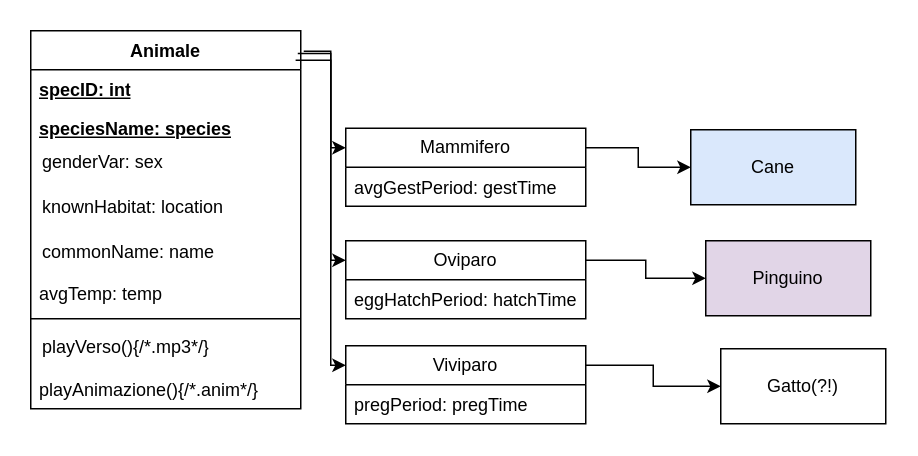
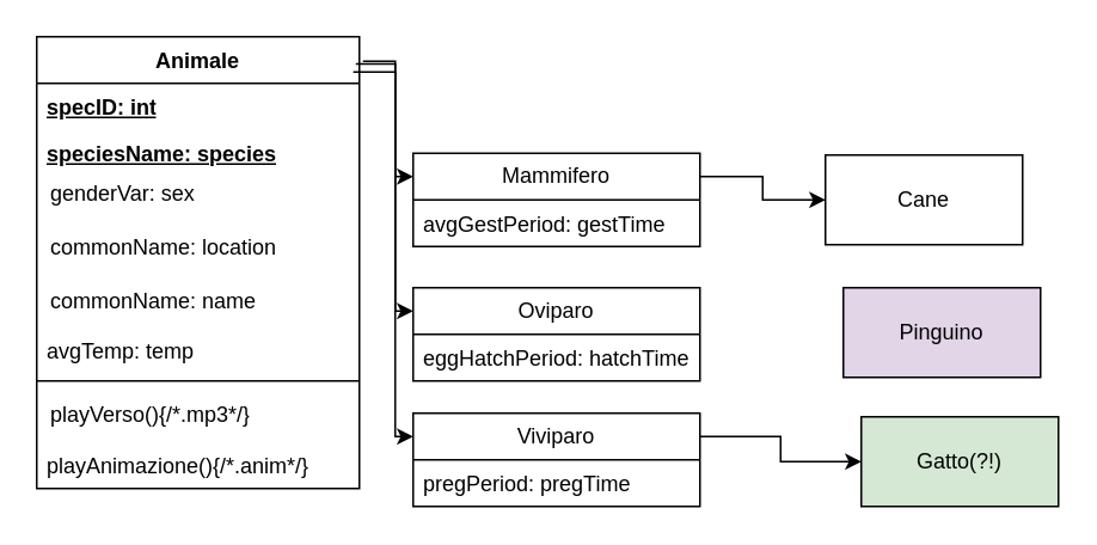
  <mxCell id="0" />
  <mxCell id="1" parent="0" />
  <mxCell id="2" style="edgeStyle=orthogonalEdgeStyle;rounded=0;orthogonalLoop=1;jettySize=auto;html=1;entryX=0;entryY=0.25;entryDx=0;entryDy=0;exitX=1.011;exitY=0.054;exitDx=0;exitDy=0;exitPerimeter=0;" edge="1" parent="1" source="3" target="18"><mxGeometry relative="1" as="geometry" /></mxCell>
  <mxCell id="3" value="Animale" style="swimlane;fontStyle=1;align=center;verticalAlign=top;childLayout=stackLayout;horizontal=1;startSize=26;horizontalStack=0;resizeParent=1;resizeParentMax=0;resizeLast=0;collapsible=1;marginBottom=0;whiteSpace=wrap;html=1;" vertex="1" parent="1"><mxGeometry x="20" y="20" width="180" height="252" as="geometry" /></mxCell>
  <mxCell id="4" value="" style="group" vertex="1" connectable="0" parent="3"><mxGeometry y="26" width="180" height="162" as="geometry" /></mxCell>
  <mxCell id="5" value="" style="group" vertex="1" connectable="0" parent="4"><mxGeometry width="180" height="52" as="geometry" /></mxCell>
  <mxCell id="6" value="&lt;span style=&quot;font-weight: 700; text-decoration-line: underline;&quot;&gt;specID: int&lt;/span&gt;" style="text;strokeColor=none;fillColor=none;align=left;verticalAlign=top;spacingLeft=4;spacingRight=4;overflow=hidden;rotatable=0;points=[[0,0.5],[1,0.5]];portConstraint=eastwest;whiteSpace=wrap;html=1;" vertex="1" parent="5"><mxGeometry width="160" height="26" as="geometry" /></mxCell>
  <mxCell id="7" value="&lt;span style=&quot;font-weight: 700; text-decoration-line: underline;&quot;&gt;speciesName: species&lt;/span&gt;" style="text;strokeColor=none;fillColor=none;align=left;verticalAlign=top;spacingLeft=4;spacingRight=4;overflow=hidden;rotatable=0;points=[[0,0.5],[1,0.5]];portConstraint=eastwest;whiteSpace=wrap;html=1;" vertex="1" parent="5"><mxGeometry y="26" width="160" height="26" as="geometry" /></mxCell>
  <mxCell id="8" value="" style="group" vertex="1" connectable="0" parent="4"><mxGeometry y="47" width="180" height="115" as="geometry" /></mxCell>
  <mxCell id="9" value="genderVar: sex" style="shape=partialRectangle;connectable=0;fillColor=none;top=0;left=0;bottom=0;right=0;align=left;spacingLeft=6;overflow=hidden;whiteSpace=wrap;html=1;" vertex="1" parent="8"><mxGeometry width="160" height="30" as="geometry"><mxRectangle width="150" height="30" as="alternateBounds" /></mxGeometry></mxCell>
- <mxCell id="10" value="knownHabitat: location" style="shape=partialRectangle;connectable=0;fillColor=none;top=0;left=0;bottom=0;right=0;align=left;spacingLeft=6;overflow=hidden;whiteSpace=wrap;html=1;" vertex="1" parent="8"><mxGeometry y="30" width="160" height="30" as="geometry"><mxRectangle width="150" height="30" as="alternateBounds" /></mxGeometry></mxCell>
+ <mxCell id="10" value="commonName: location" style="shape=partialRectangle;connectable=0;fillColor=none;top=0;left=0;bottom=0;right=0;align=left;spacingLeft=6;overflow=hidden;whiteSpace=wrap;html=1;" vertex="1" parent="8"><mxGeometry y="30" width="160" height="30" as="geometry"><mxRectangle width="150" height="30" as="alternateBounds" /></mxGeometry></mxCell>
  <mxCell id="11" value="commonName: name" style="shape=partialRectangle;connectable=0;fillColor=none;top=0;left=0;bottom=0;right=0;align=left;spacingLeft=6;overflow=hidden;whiteSpace=wrap;html=1;" vertex="1" parent="8"><mxGeometry y="60" width="160" height="29" as="geometry"><mxRectangle width="150" height="30" as="alternateBounds" /></mxGeometry></mxCell>
  <mxCell id="12" value="avgTemp: temp" style="text;strokeColor=none;fillColor=none;align=left;verticalAlign=top;spacingLeft=4;spacingRight=4;overflow=hidden;rotatable=0;points=[[0,0.5],[1,0.5]];portConstraint=eastwest;whiteSpace=wrap;html=1;" vertex="1" parent="8"><mxGeometry y="89" width="160" height="26" as="geometry" /></mxCell>
  <mxCell id="13" value="" style="line;strokeWidth=1;fillColor=none;align=left;verticalAlign=middle;spacingTop=-1;spacingLeft=3;spacingRight=3;rotatable=0;labelPosition=right;points=[];portConstraint=eastwest;strokeColor=inherit;" vertex="1" parent="3"><mxGeometry y="188" width="180" height="8" as="geometry" /></mxCell>
  <mxCell id="14" value="" style="group" vertex="1" connectable="0" parent="3"><mxGeometry y="196" width="180" height="56" as="geometry" /></mxCell>
  <mxCell id="15" value="playVerso(){/*.mp3*/}" style="shape=partialRectangle;connectable=0;fillColor=none;top=0;left=0;bottom=0;right=0;align=left;spacingLeft=6;overflow=hidden;whiteSpace=wrap;html=1;" vertex="1" parent="14"><mxGeometry width="160" height="30" as="geometry"><mxRectangle width="150" height="30" as="alternateBounds" /></mxGeometry></mxCell>
  <mxCell id="16" value="playAnimazione(){/*.anim*/}" style="text;strokeColor=none;fillColor=none;align=left;verticalAlign=top;spacingLeft=4;spacingRight=4;overflow=hidden;rotatable=0;points=[[0,0.5],[1,0.5]];portConstraint=eastwest;whiteSpace=wrap;html=1;" vertex="1" parent="14"><mxGeometry y="30" width="160" height="26" as="geometry" /></mxCell>
  <mxCell id="17" style="edgeStyle=orthogonalEdgeStyle;rounded=0;orthogonalLoop=1;jettySize=auto;html=1;exitX=1;exitY=0.25;exitDx=0;exitDy=0;entryX=0;entryY=0.5;entryDx=0;entryDy=0;" edge="1" parent="1" source="18" target="26"><mxGeometry relative="1" as="geometry" /></mxCell>
  <mxCell id="18" value="Mammifero" style="swimlane;fontStyle=0;childLayout=stackLayout;horizontal=1;startSize=26;fillColor=none;horizontalStack=0;resizeParent=1;resizeParentMax=0;resizeLast=0;collapsible=1;marginBottom=0;whiteSpace=wrap;html=1;" vertex="1" parent="1"><mxGeometry x="230" y="85" width="160" height="52" as="geometry" /></mxCell>
  <mxCell id="19" value="avgGestPeriod: gestTime" style="text;strokeColor=none;fillColor=none;align=left;verticalAlign=top;spacingLeft=4;spacingRight=4;overflow=hidden;rotatable=0;points=[[0,0.5],[1,0.5]];portConstraint=eastwest;whiteSpace=wrap;html=1;" vertex="1" parent="18"><mxGeometry y="26" width="160" height="26" as="geometry" /></mxCell>
  <mxCell id="20" value="Oviparo" style="swimlane;fontStyle=0;childLayout=stackLayout;horizontal=1;startSize=26;fillColor=none;horizontalStack=0;resizeParent=1;resizeParentMax=0;resizeLast=0;collapsible=1;marginBottom=0;whiteSpace=wrap;html=1;" vertex="1" parent="1"><mxGeometry x="230" y="160" width="160" height="52" as="geometry" /></mxCell>
  <mxCell id="21" value="eggHatchPeriod: hatchTime" style="text;strokeColor=none;fillColor=none;align=left;verticalAlign=top;spacingLeft=4;spacingRight=4;overflow=hidden;rotatable=0;points=[[0,0.5],[1,0.5]];portConstraint=eastwest;whiteSpace=wrap;html=1;" vertex="1" parent="20"><mxGeometry y="26" width="160" height="26" as="geometry" /></mxCell>
  <mxCell id="22" value="Viviparo" style="swimlane;fontStyle=0;childLayout=stackLayout;horizontal=1;startSize=26;fillColor=none;horizontalStack=0;resizeParent=1;resizeParentMax=0;resizeLast=0;collapsible=1;marginBottom=0;whiteSpace=wrap;html=1;" vertex="1" parent="1"><mxGeometry x="230" y="230" width="160" height="52" as="geometry" /></mxCell>
  <mxCell id="23" value="pregPeriod: pregTime" style="text;strokeColor=none;fillColor=none;align=left;verticalAlign=top;spacingLeft=4;spacingRight=4;overflow=hidden;rotatable=0;points=[[0,0.5],[1,0.5]];portConstraint=eastwest;whiteSpace=wrap;html=1;" vertex="1" parent="22"><mxGeometry y="26" width="160" height="26" as="geometry" /></mxCell>
  <mxCell id="24" style="edgeStyle=orthogonalEdgeStyle;rounded=0;orthogonalLoop=1;jettySize=auto;html=1;entryX=0;entryY=0.25;entryDx=0;entryDy=0;exitX=0.981;exitY=0.078;exitDx=0;exitDy=0;exitPerimeter=0;" edge="1" parent="1" source="3" target="22"><mxGeometry relative="1" as="geometry"><mxPoint x="92" y="54" as="sourcePoint" /><mxPoint x="240" y="73" as="targetPoint" /></mxGeometry></mxCell>
  <mxCell id="25" style="edgeStyle=orthogonalEdgeStyle;rounded=0;orthogonalLoop=1;jettySize=auto;html=1;entryX=0;entryY=0.25;entryDx=0;entryDy=0;exitX=0.989;exitY=0.06;exitDx=0;exitDy=0;exitPerimeter=0;" edge="1" parent="1" source="3" target="20"><mxGeometry relative="1" as="geometry"><mxPoint x="110" y="131" as="sourcePoint" /><mxPoint x="258" y="150" as="targetPoint" /></mxGeometry></mxCell>
- <mxCell id="26" value="Cane" style="html=1;whiteSpace=wrap;fillColor=#dae8fc;" vertex="1" parent="1"><mxGeometry x="460" y="86" width="110" height="50" as="geometry" /></mxCell>
- <mxCell id="27" style="edgeStyle=orthogonalEdgeStyle;rounded=0;orthogonalLoop=1;jettySize=auto;html=1;exitX=1;exitY=0.25;exitDx=0;exitDy=0;entryX=0;entryY=0.5;entryDx=0;entryDy=0;" edge="1" parent="1" target="28" source="20"><mxGeometry relative="1" as="geometry"><mxPoint x="400" y="108" as="sourcePoint" /></mxGeometry></mxCell>
+ <mxCell id="26" value="Cane" style="html=1;whiteSpace=wrap;" vertex="1" parent="1"><mxGeometry x="460" y="86" width="110" height="50" as="geometry" /></mxCell>
  <mxCell id="28" value="Pinguino" style="html=1;whiteSpace=wrap;fillColor=#e1d5e7;" vertex="1" parent="1"><mxGeometry x="470" y="160" width="110" height="50" as="geometry" /></mxCell>
  <mxCell id="29" style="edgeStyle=orthogonalEdgeStyle;rounded=0;orthogonalLoop=1;jettySize=auto;html=1;exitX=1;exitY=0.25;exitDx=0;exitDy=0;entryX=0;entryY=0.5;entryDx=0;entryDy=0;" edge="1" parent="1" target="30" source="22"><mxGeometry relative="1" as="geometry"><mxPoint x="410" y="244" as="sourcePoint" /></mxGeometry></mxCell>
- <mxCell id="30" value="Gatto(?!)" style="html=1;whiteSpace=wrap;" vertex="1" parent="1"><mxGeometry x="480" y="232" width="110" height="50" as="geometry" /></mxCell>
+ <mxCell id="30" value="Gatto(?!)" style="html=1;whiteSpace=wrap;fillColor=#d5e8d4;" vertex="1" parent="1"><mxGeometry x="480" y="232" width="110" height="50" as="geometry" /></mxCell>
